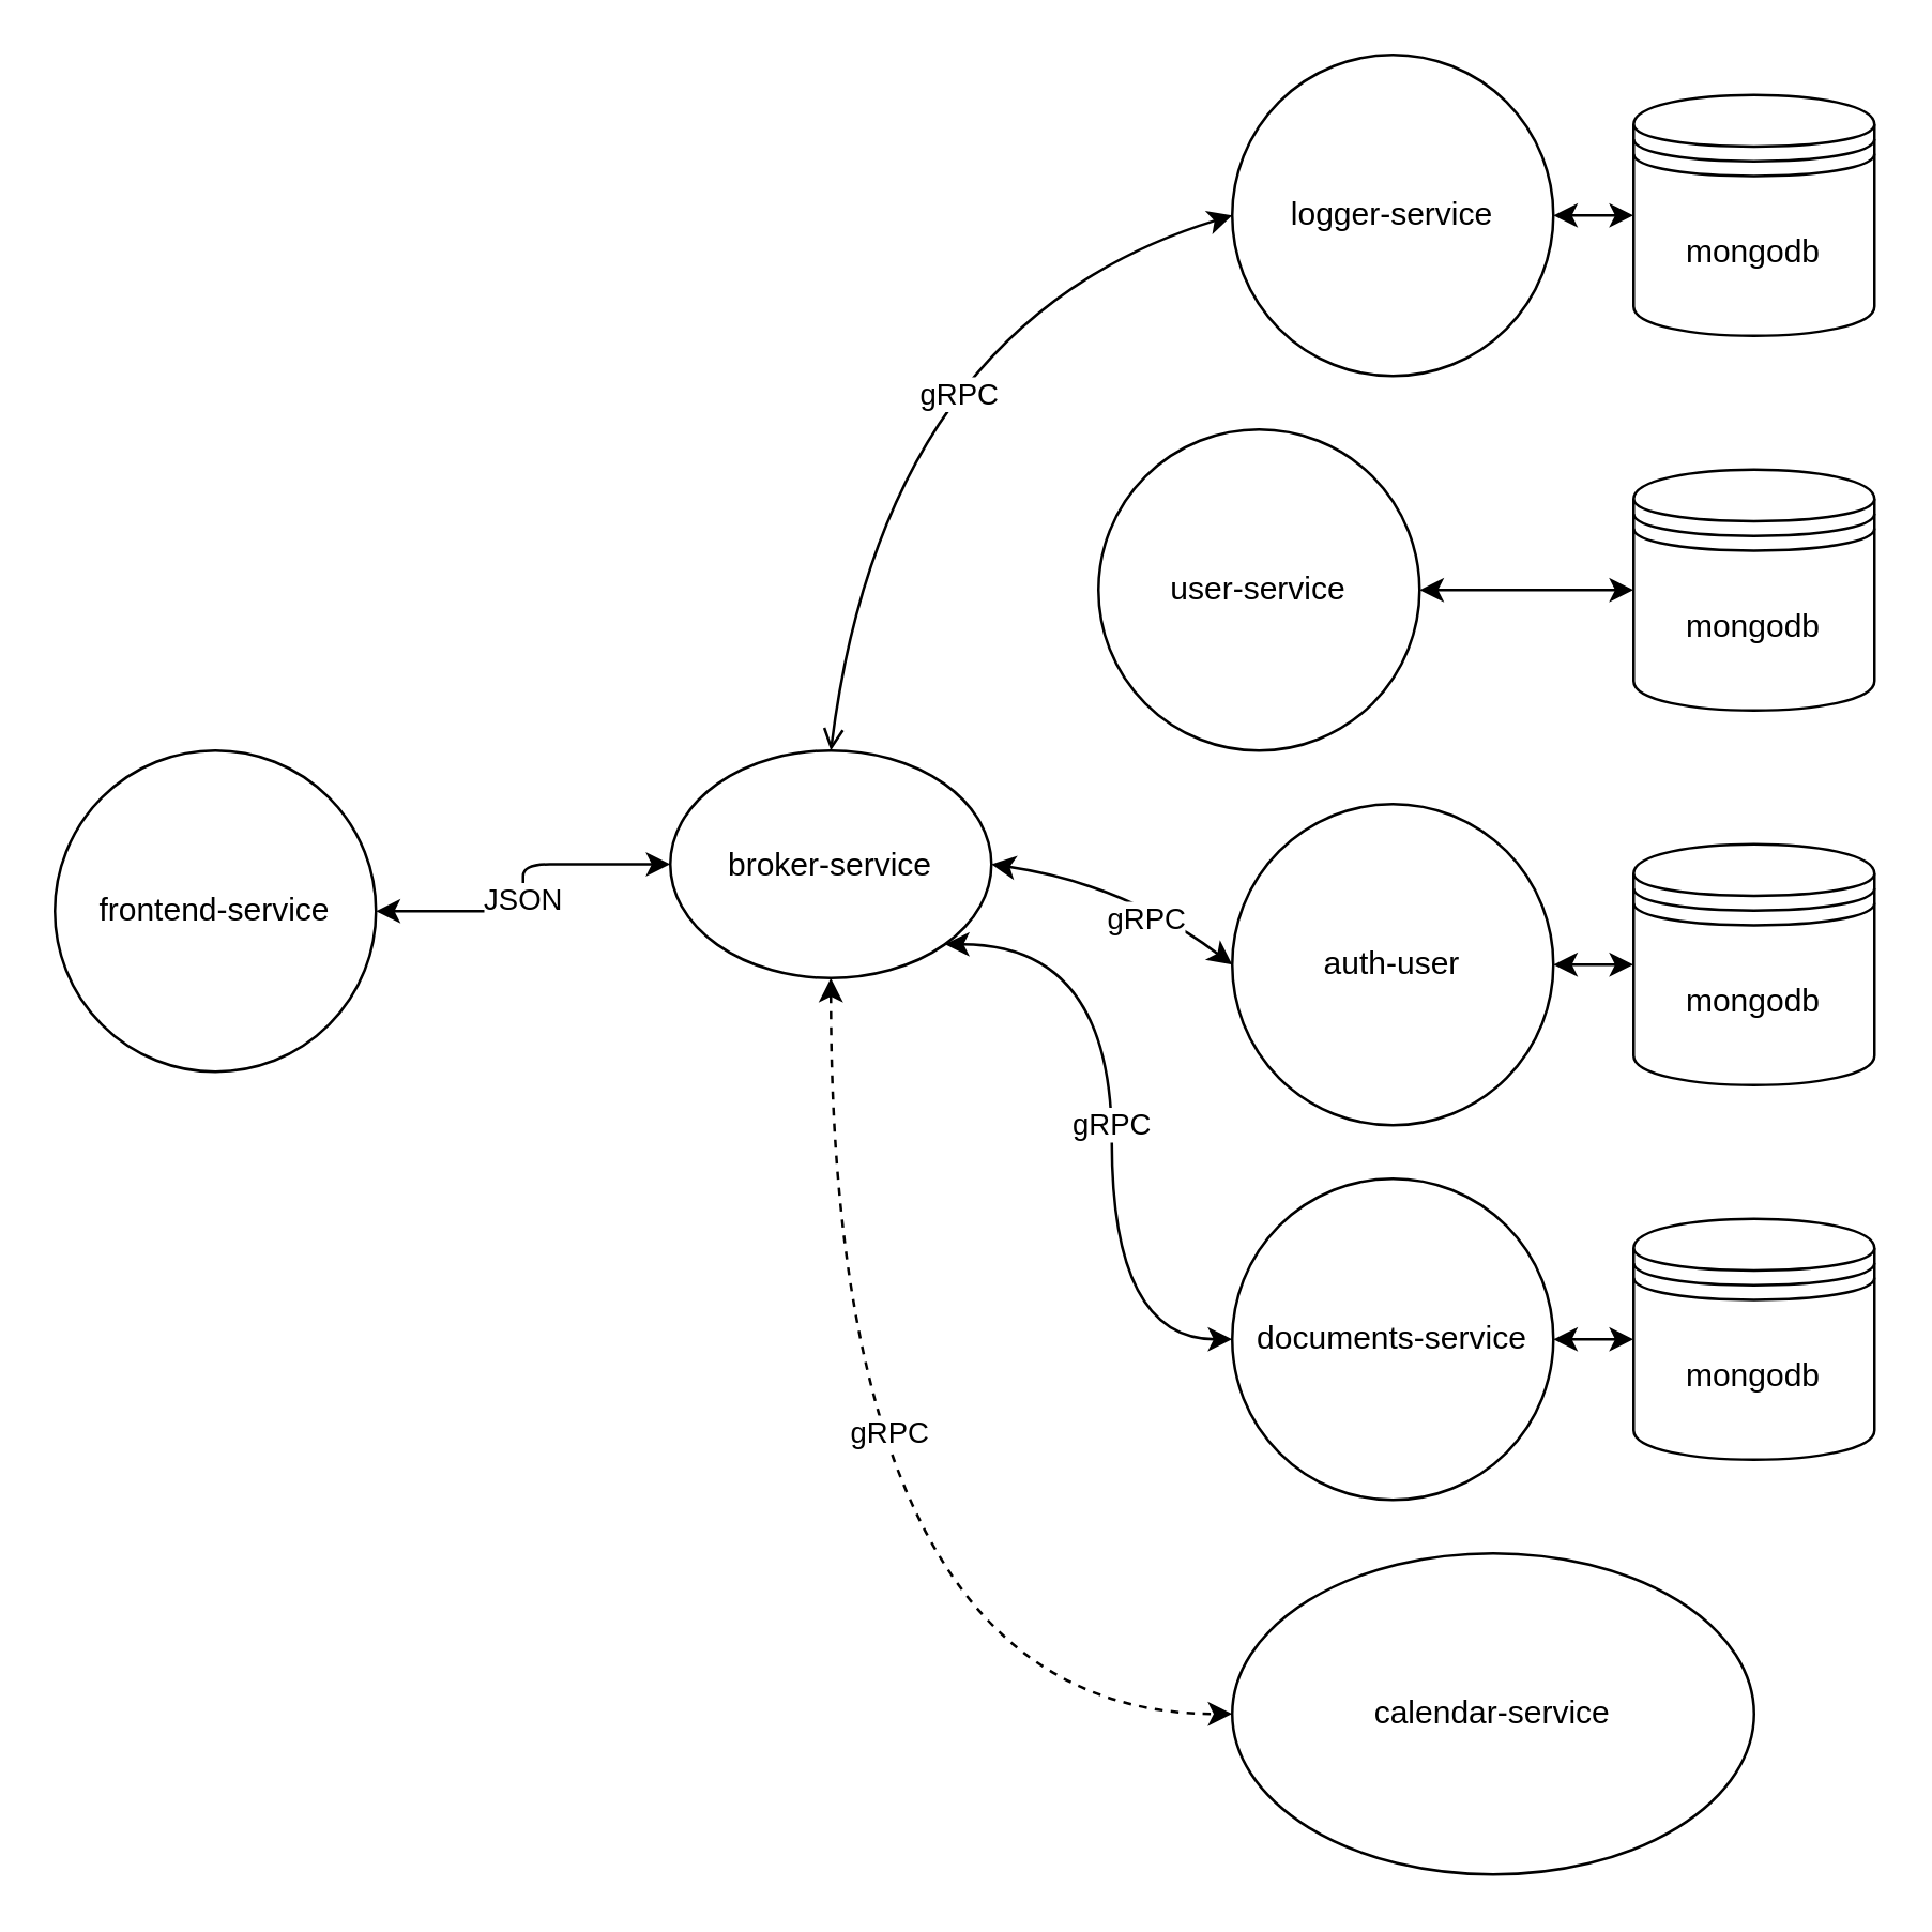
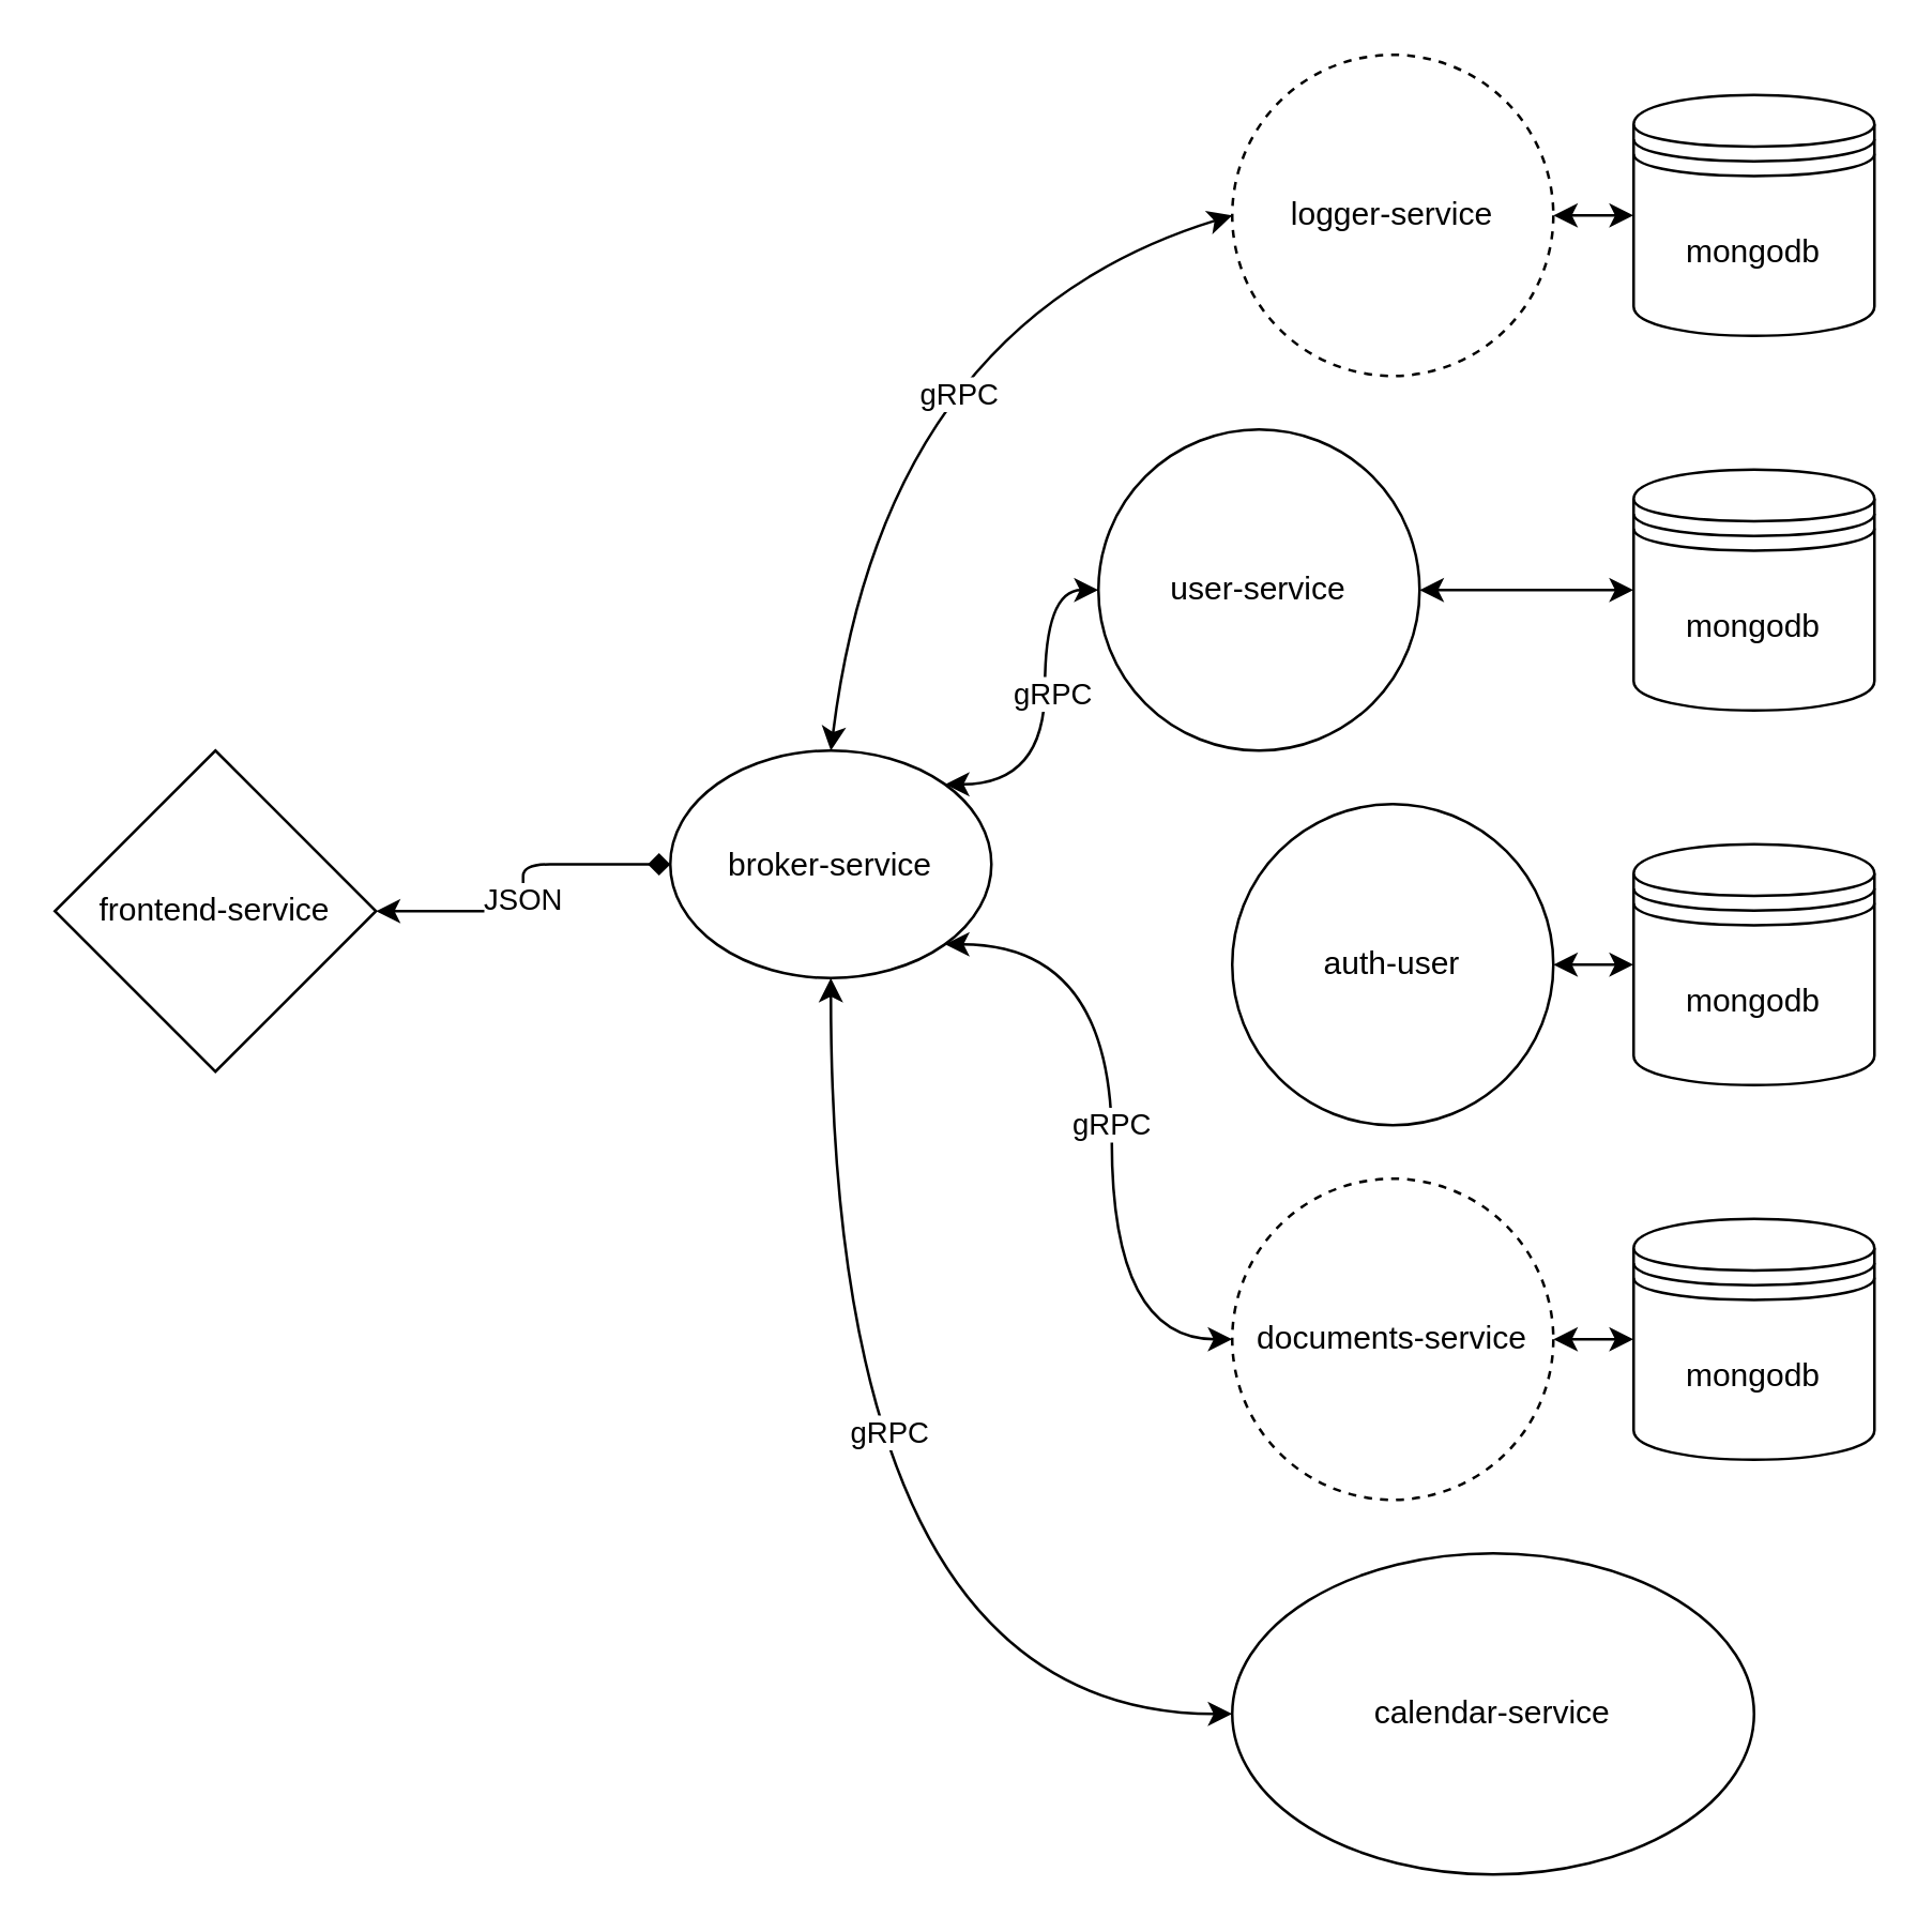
  <mxCell id="0" />
  <mxCell id="1" parent="0" />
- <mxCell id="2" style="edgeStyle=orthogonalEdgeStyle;orthogonalLoop=1;jettySize=auto;html=1;exitX=1;exitY=0.5;exitDx=0;exitDy=0;entryX=0;entryY=0.5;entryDx=0;entryDy=0;rounded=1;startArrow=classic;startFill=1;" edge="1" parent="1" source="4" target="13"><mxGeometry relative="1" as="geometry" /></mxCell>
+ <mxCell id="2" style="edgeStyle=orthogonalEdgeStyle;orthogonalLoop=1;jettySize=auto;html=1;exitX=1;exitY=0.5;exitDx=0;exitDy=0;entryX=0;entryY=0.5;entryDx=0;entryDy=0;rounded=1;startArrow=classic;startFill=1;endArrow=diamond;" edge="1" parent="1" source="4" target="13"><mxGeometry relative="1" as="geometry" /></mxCell>
  <mxCell id="3" value="JSON" style="edgeLabel;html=1;align=center;verticalAlign=middle;resizable=0;points=[];" vertex="1" connectable="0" parent="2"><mxGeometry x="-0.065" y="1" relative="1" as="geometry"><mxPoint as="offset" /></mxGeometry></mxCell>
- <mxCell id="4" value="frontend-service" style="ellipse;whiteSpace=wrap;html=1;aspect=fixed;" vertex="1" parent="1"><mxGeometry x="20" y="280" width="120" height="120" as="geometry" /></mxCell>
- <mxCell id="7" style="edgeStyle=none;orthogonalLoop=1;jettySize=auto;html=1;exitX=1;exitY=0.5;exitDx=0;exitDy=0;entryX=0;entryY=0.5;entryDx=0;entryDy=0;startArrow=classic;startFill=1;curved=1;" edge="1" parent="1" source="13" target="17"><mxGeometry relative="1" as="geometry"><Array as="points"><mxPoint x="420" y="330" /></Array></mxGeometry></mxCell>
- <mxCell id="8" value="gRPC" style="edgeLabel;html=1;align=center;verticalAlign=middle;resizable=0;points=[];" vertex="1" connectable="0" parent="7"><mxGeometry x="0.287" y="-5" relative="1" as="geometry"><mxPoint x="-1" as="offset" /></mxGeometry></mxCell>
+ <mxCell id="4" value="frontend-service" style="rhombus;whiteSpace=wrap;html=1;aspect=fixed;" vertex="1" parent="1"><mxGeometry x="20" y="280" width="120" height="120" as="geometry" /></mxCell>
+ <mxCell id="5" style="edgeStyle=orthogonalEdgeStyle;orthogonalLoop=1;jettySize=auto;html=1;exitX=1;exitY=0;exitDx=0;exitDy=0;entryX=0;entryY=0.5;entryDx=0;entryDy=0;startArrow=classic;startFill=1;curved=1;" edge="1" parent="1" source="13" target="15"><mxGeometry relative="1" as="geometry" /></mxCell>
+ <mxCell id="6" value="gRPC" style="edgeLabel;html=1;align=center;verticalAlign=middle;resizable=0;points=[];" vertex="1" connectable="0" parent="5"><mxGeometry x="0.09" y="-2" relative="1" as="geometry"><mxPoint as="offset" /></mxGeometry></mxCell>
  <mxCell id="9" style="edgeStyle=orthogonalEdgeStyle;curved=1;orthogonalLoop=1;jettySize=auto;html=1;exitX=1;exitY=1;exitDx=0;exitDy=0;entryX=0;entryY=0.5;entryDx=0;entryDy=0;startArrow=classic;startFill=1;" edge="1" parent="1" source="13" target="19"><mxGeometry relative="1" as="geometry" /></mxCell>
  <mxCell id="10" value="gRPC" style="edgeLabel;html=1;align=center;verticalAlign=middle;resizable=0;points=[];" vertex="1" connectable="0" parent="9"><mxGeometry x="0.011" y="-1" relative="1" as="geometry"><mxPoint as="offset" /></mxGeometry></mxCell>
- <mxCell id="11" style="edgeStyle=orthogonalEdgeStyle;curved=1;orthogonalLoop=1;jettySize=auto;html=1;exitX=0.5;exitY=1;exitDx=0;exitDy=0;entryX=0;entryY=0.5;entryDx=0;entryDy=0;startArrow=classic;startFill=1;dashed=1;" edge="1" parent="1" source="13" target="20"><mxGeometry relative="1" as="geometry" /></mxCell>
+ <mxCell id="11" style="edgeStyle=orthogonalEdgeStyle;curved=1;orthogonalLoop=1;jettySize=auto;html=1;exitX=0.5;exitY=1;exitDx=0;exitDy=0;entryX=0;entryY=0.5;entryDx=0;entryDy=0;startArrow=classic;startFill=1;" edge="1" parent="1" source="13" target="20"><mxGeometry relative="1" as="geometry" /></mxCell>
  <mxCell id="12" value="gRPC" style="edgeLabel;html=1;align=center;verticalAlign=middle;resizable=0;points=[];" vertex="1" connectable="0" parent="11"><mxGeometry x="-0.206" y="21" relative="1" as="geometry"><mxPoint as="offset" /></mxGeometry></mxCell>
  <mxCell id="13" value="broker-service" style="ellipse;whiteSpace=wrap;html=1;aspect=fixed;" vertex="1" parent="1"><mxGeometry x="250" y="280" width="120" height="85" as="geometry" /></mxCell>
  <mxCell id="14" style="edgeStyle=none;curved=1;sketch=0;orthogonalLoop=1;jettySize=auto;html=1;exitX=1;exitY=0.5;exitDx=0;exitDy=0;entryX=0;entryY=0.5;entryDx=0;entryDy=0;shadow=0;startArrow=classic;startFill=1;strokeWidth=1;" edge="1" parent="1" source="15" target="27"><mxGeometry relative="1" as="geometry" /></mxCell>
  <mxCell id="15" value="user-service" style="ellipse;whiteSpace=wrap;html=1;aspect=fixed;" vertex="1" parent="1"><mxGeometry x="410" y="160" width="120" height="120" as="geometry" /></mxCell>
  <mxCell id="16" style="edgeStyle=none;curved=1;sketch=0;orthogonalLoop=1;jettySize=auto;html=1;exitX=1;exitY=0.5;exitDx=0;exitDy=0;entryX=0;entryY=0.5;entryDx=0;entryDy=0;shadow=0;startArrow=classic;startFill=1;strokeWidth=1;" edge="1" parent="1" source="17" target="26"><mxGeometry relative="1" as="geometry" /></mxCell>
  <mxCell id="17" value="auth-user" style="ellipse;whiteSpace=wrap;html=1;aspect=fixed;" vertex="1" parent="1"><mxGeometry x="460" y="300" width="120" height="120" as="geometry" /></mxCell>
  <mxCell id="18" style="edgeStyle=none;curved=1;sketch=0;orthogonalLoop=1;jettySize=auto;html=1;exitX=1;exitY=0.5;exitDx=0;exitDy=0;entryX=0;entryY=0.5;entryDx=0;entryDy=0;shadow=0;startArrow=classic;startFill=1;strokeWidth=1;" edge="1" parent="1" source="19" target="25"><mxGeometry relative="1" as="geometry" /></mxCell>
- <mxCell id="19" value="documents-service" style="ellipse;whiteSpace=wrap;html=1;aspect=fixed;" vertex="1" parent="1"><mxGeometry x="460" y="440" width="120" height="120" as="geometry" /></mxCell>
+ <mxCell id="19" value="documents-service" style="ellipse;whiteSpace=wrap;html=1;aspect=fixed;dashed=1;" vertex="1" parent="1"><mxGeometry x="460" y="440" width="120" height="120" as="geometry" /></mxCell>
  <mxCell id="20" value="calendar-service" style="ellipse;whiteSpace=wrap;html=1;aspect=fixed;" vertex="1" parent="1"><mxGeometry x="460" y="580" width="195" height="120" as="geometry" /></mxCell>
  <mxCell id="21" style="edgeStyle=none;curved=1;sketch=0;orthogonalLoop=1;jettySize=auto;html=1;exitX=1;exitY=0.5;exitDx=0;exitDy=0;entryX=0;entryY=0.5;entryDx=0;entryDy=0;shadow=0;startArrow=classic;startFill=1;strokeWidth=1;" edge="1" parent="1" source="24" target="28"><mxGeometry relative="1" as="geometry" /></mxCell>
- <mxCell id="22" style="edgeStyle=none;curved=1;sketch=0;orthogonalLoop=1;jettySize=auto;html=1;exitX=0;exitY=0.5;exitDx=0;exitDy=0;entryX=0.5;entryY=0;entryDx=0;entryDy=0;shadow=0;startArrow=classic;startFill=1;strokeWidth=1;endArrow=open;" edge="1" parent="1" source="24" target="13"><mxGeometry relative="1" as="geometry"><Array as="points"><mxPoint x="330" y="120" /></Array></mxGeometry></mxCell>
+ <mxCell id="22" style="edgeStyle=none;curved=1;sketch=0;orthogonalLoop=1;jettySize=auto;html=1;exitX=0;exitY=0.5;exitDx=0;exitDy=0;entryX=0.5;entryY=0;entryDx=0;entryDy=0;shadow=0;startArrow=classic;startFill=1;strokeWidth=1;" edge="1" parent="1" source="24" target="13"><mxGeometry relative="1" as="geometry"><Array as="points"><mxPoint x="330" y="120" /></Array></mxGeometry></mxCell>
  <mxCell id="23" value="gRPC" style="edgeLabel;html=1;align=center;verticalAlign=middle;resizable=0;points=[];" vertex="1" connectable="0" parent="22"><mxGeometry x="0.069" y="31" relative="1" as="geometry"><mxPoint as="offset" /></mxGeometry></mxCell>
- <mxCell id="24" value="logger-service" style="ellipse;whiteSpace=wrap;html=1;aspect=fixed;" vertex="1" parent="1"><mxGeometry x="460" y="20" width="120" height="120" as="geometry" /></mxCell>
+ <mxCell id="24" value="logger-service" style="ellipse;whiteSpace=wrap;html=1;aspect=fixed;dashed=1;" vertex="1" parent="1"><mxGeometry x="460" y="20" width="120" height="120" as="geometry" /></mxCell>
  <mxCell id="25" value="mongodb" style="shape=datastore;whiteSpace=wrap;html=1;" vertex="1" parent="1"><mxGeometry x="610" y="455" width="90" height="90" as="geometry" /></mxCell>
  <mxCell id="26" value="mongodb" style="shape=datastore;whiteSpace=wrap;html=1;" vertex="1" parent="1"><mxGeometry x="610" y="315" width="90" height="90" as="geometry" /></mxCell>
  <mxCell id="27" value="mongodb" style="shape=datastore;whiteSpace=wrap;html=1;" vertex="1" parent="1"><mxGeometry x="610" y="175" width="90" height="90" as="geometry" /></mxCell>
  <mxCell id="28" value="mongodb" style="shape=datastore;whiteSpace=wrap;html=1;" vertex="1" parent="1"><mxGeometry x="610" y="35" width="90" height="90" as="geometry" /></mxCell>
